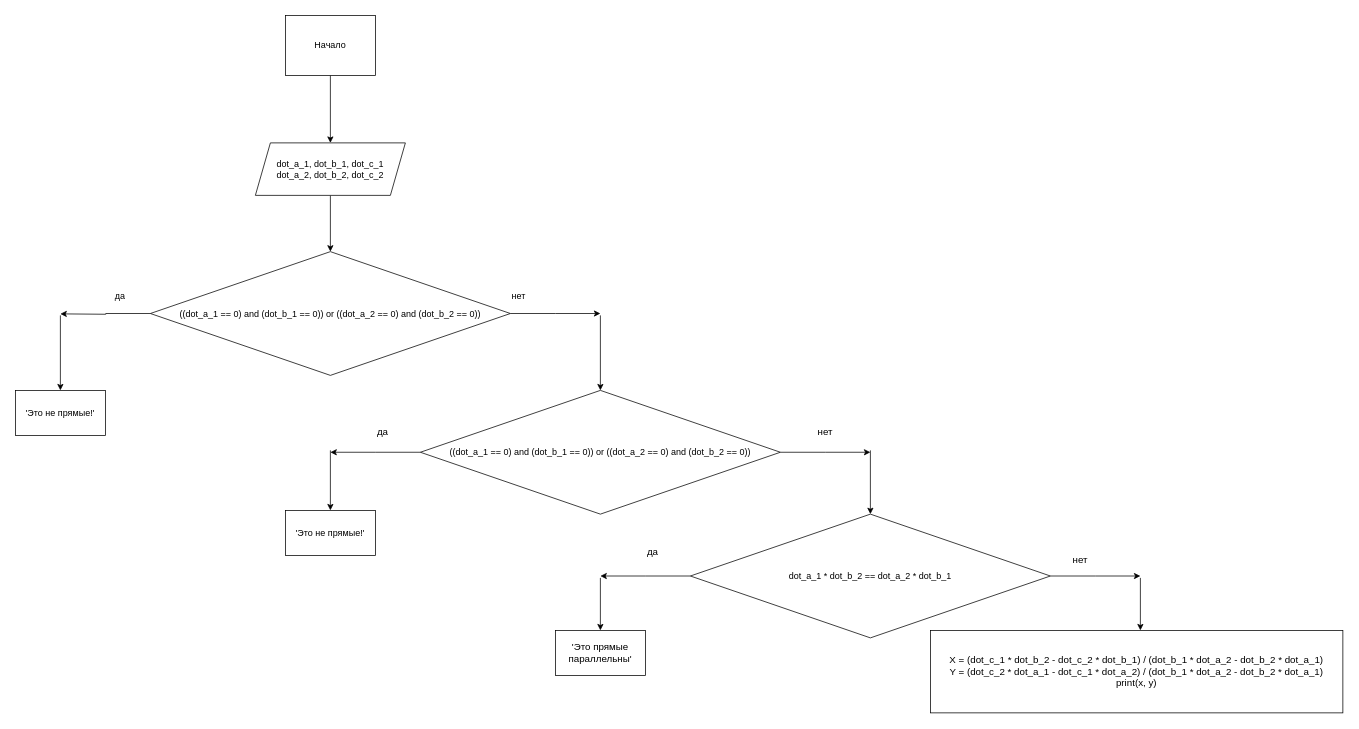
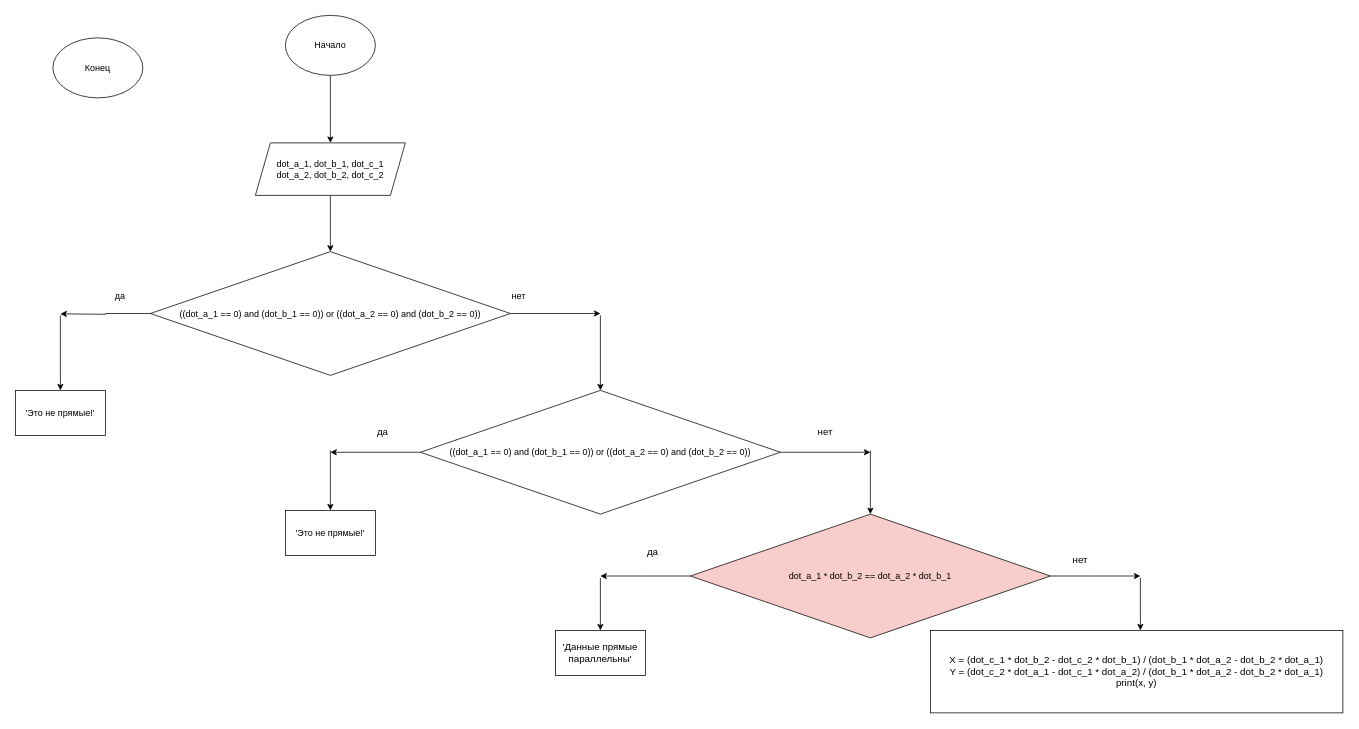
  <mxCell id="0" />
  <mxCell id="1" parent="0" />
  <mxCell id="2" value="" style="edgeStyle=orthogonalEdgeStyle;rounded=0;orthogonalLoop=1;jettySize=auto;html=1;" edge="1" parent="1" source="3" target="6"><mxGeometry relative="1" as="geometry" /></mxCell>
- <mxCell id="3" value="Начало" style="whiteSpace=wrap;html=1;rounded=0;" vertex="1" parent="1"><mxGeometry x="380" y="20" width="120" height="80" as="geometry" /></mxCell>
+ <mxCell id="3" value="Начало" style="ellipse;whiteSpace=wrap;html=1;" vertex="1" parent="1"><mxGeometry x="380" y="20" width="120" height="80" as="geometry" /></mxCell>
+ <mxCell id="4" value="Конец" style="ellipse;whiteSpace=wrap;html=1;" vertex="1" parent="1"><mxGeometry x="70" y="50" width="120" height="80" as="geometry" /></mxCell>
  <mxCell id="5" value="" style="edgeStyle=orthogonalEdgeStyle;rounded=0;orthogonalLoop=1;jettySize=auto;html=1;" edge="1" parent="1" source="6" target="9"><mxGeometry relative="1" as="geometry" /></mxCell>
  <mxCell id="6" value="dot_a_1, dot_b_1, dot_c_1&lt;br&gt;dot_a_2, dot_b_2, dot_c_2" style="shape=parallelogram;perimeter=parallelogramPerimeter;whiteSpace=wrap;html=1;fixedSize=1;" vertex="1" parent="1"><mxGeometry x="340" y="190" width="200" height="70" as="geometry" /></mxCell>
  <mxCell id="7" style="edgeStyle=orthogonalEdgeStyle;rounded=0;orthogonalLoop=1;jettySize=auto;html=1;" edge="1" parent="1" source="9"><mxGeometry relative="1" as="geometry"><mxPoint x="80" y="418" as="targetPoint" /></mxGeometry></mxCell>
  <mxCell id="8" style="edgeStyle=orthogonalEdgeStyle;rounded=0;orthogonalLoop=1;jettySize=auto;html=1;" edge="1" parent="1" source="9"><mxGeometry relative="1" as="geometry"><mxPoint x="800" y="417.5" as="targetPoint" /></mxGeometry></mxCell>
  <mxCell id="9" value="((dot_a_1 == 0) and (dot_b_1 == 0)) or ((dot_a_2 == 0) and (dot_b_2 == 0))" style="rhombus;whiteSpace=wrap;html=1;" vertex="1" parent="1"><mxGeometry x="200" y="335" width="480" height="165" as="geometry" /></mxCell>
  <mxCell id="10" value="" style="endArrow=classic;html=1;rounded=0;" edge="1" parent="1"><mxGeometry width="50" height="50" relative="1" as="geometry"><mxPoint x="80" y="420" as="sourcePoint" /><mxPoint x="80" y="520" as="targetPoint" /></mxGeometry></mxCell>
  <mxCell id="11" value="'Это не прямые!'" style="rounded=0;whiteSpace=wrap;html=1;" vertex="1" parent="1"><mxGeometry x="20" y="520" width="120" height="60" as="geometry" /></mxCell>
  <mxCell id="12" value="" style="endArrow=classic;html=1;rounded=0;" edge="1" parent="1"><mxGeometry width="50" height="50" relative="1" as="geometry"><mxPoint x="800" y="420" as="sourcePoint" /><mxPoint x="800" y="520" as="targetPoint" /></mxGeometry></mxCell>
  <mxCell id="13" value="да" style="text;html=1;strokeColor=none;fillColor=none;align=center;verticalAlign=middle;whiteSpace=wrap;rounded=0;" vertex="1" parent="1"><mxGeometry x="130" y="380" width="60" height="30" as="geometry" /></mxCell>
  <mxCell id="14" value="нет" style="text;whiteSpace=wrap;html=1;" vertex="1" parent="1"><mxGeometry x="680" y="380" width="120" height="30" as="geometry" /></mxCell>
  <mxCell id="15" value="'Это не прямые!'" style="rounded=0;whiteSpace=wrap;html=1;" vertex="1" parent="1"><mxGeometry x="380" y="680" width="120" height="60" as="geometry" /></mxCell>
  <mxCell id="16" style="edgeStyle=orthogonalEdgeStyle;rounded=0;orthogonalLoop=1;jettySize=auto;html=1;fontSize=13;" edge="1" parent="1" source="18"><mxGeometry relative="1" as="geometry"><mxPoint x="440" y="602.5" as="targetPoint" /></mxGeometry></mxCell>
  <mxCell id="17" style="edgeStyle=orthogonalEdgeStyle;rounded=0;orthogonalLoop=1;jettySize=auto;html=1;fontSize=13;" edge="1" parent="1" source="18"><mxGeometry relative="1" as="geometry"><mxPoint x="1160" y="602.5" as="targetPoint" /></mxGeometry></mxCell>
  <mxCell id="18" value="((dot_a_1 == 0) and (dot_b_1 == 0)) or ((dot_a_2 == 0) and (dot_b_2 == 0))" style="rhombus;whiteSpace=wrap;html=1;" vertex="1" parent="1"><mxGeometry x="560" y="520" width="480" height="165" as="geometry" /></mxCell>
  <mxCell id="19" value="" style="endArrow=classic;html=1;rounded=0;fontSize=13;" edge="1" parent="1" target="15"><mxGeometry width="50" height="50" relative="1" as="geometry"><mxPoint x="440" y="600" as="sourcePoint" /><mxPoint x="490" y="550" as="targetPoint" /></mxGeometry></mxCell>
  <mxCell id="20" value="да" style="text;html=1;strokeColor=none;fillColor=none;align=center;verticalAlign=middle;whiteSpace=wrap;rounded=0;fontSize=13;" vertex="1" parent="1"><mxGeometry x="480" y="560" width="60" height="30" as="geometry" /></mxCell>
  <mxCell id="21" value="" style="endArrow=classic;html=1;rounded=0;fontSize=13;" edge="1" parent="1"><mxGeometry width="50" height="50" relative="1" as="geometry"><mxPoint x="1160" y="600" as="sourcePoint" /><mxPoint x="1160" y="685" as="targetPoint" /></mxGeometry></mxCell>
  <mxCell id="22" style="edgeStyle=orthogonalEdgeStyle;rounded=0;orthogonalLoop=1;jettySize=auto;html=1;fontSize=13;" edge="1" parent="1" source="24"><mxGeometry relative="1" as="geometry"><mxPoint x="800" y="767.5" as="targetPoint" /></mxGeometry></mxCell>
  <mxCell id="23" style="edgeStyle=orthogonalEdgeStyle;rounded=0;orthogonalLoop=1;jettySize=auto;html=1;fontSize=13;" edge="1" parent="1" source="24"><mxGeometry relative="1" as="geometry"><mxPoint x="1520" y="767.5" as="targetPoint" /></mxGeometry></mxCell>
- <mxCell id="24" value="dot_a_1 * dot_b_2 == dot_a_2 * dot_b_1" style="rhombus;whiteSpace=wrap;html=1;" vertex="1" parent="1"><mxGeometry x="920" y="685" width="480" height="165" as="geometry" /></mxCell>
+ <mxCell id="24" value="dot_a_1 * dot_b_2 == dot_a_2 * dot_b_1" style="rhombus;whiteSpace=wrap;html=1;fillColor=#f8cecc;" vertex="1" parent="1"><mxGeometry x="920" y="685" width="480" height="165" as="geometry" /></mxCell>
  <mxCell id="25" value="" style="endArrow=classic;html=1;rounded=0;fontSize=13;" edge="1" parent="1"><mxGeometry width="50" height="50" relative="1" as="geometry"><mxPoint x="800" y="770" as="sourcePoint" /><mxPoint x="800" y="840" as="targetPoint" /></mxGeometry></mxCell>
  <mxCell id="26" value="" style="endArrow=classic;html=1;rounded=0;fontSize=13;" edge="1" parent="1"><mxGeometry width="50" height="50" relative="1" as="geometry"><mxPoint x="1520" y="770" as="sourcePoint" /><mxPoint x="1520" y="840" as="targetPoint" /></mxGeometry></mxCell>
- <mxCell id="27" value="'Это прямые параллельны'" style="rounded=0;whiteSpace=wrap;html=1;fontSize=13;" vertex="1" parent="1"><mxGeometry x="740" y="840" width="120" height="60" as="geometry" /></mxCell>
+ <mxCell id="27" value="'Данные прямые параллельны'" style="rounded=0;whiteSpace=wrap;html=1;fontSize=13;" vertex="1" parent="1"><mxGeometry x="740" y="840" width="120" height="60" as="geometry" /></mxCell>
  <mxCell id="28" value="нет" style="text;html=1;strokeColor=none;fillColor=none;align=center;verticalAlign=middle;whiteSpace=wrap;rounded=0;fontSize=13;" vertex="1" parent="1"><mxGeometry x="1070" y="560" width="60" height="30" as="geometry" /></mxCell>
  <mxCell id="29" value="нет" style="text;html=1;strokeColor=none;fillColor=none;align=center;verticalAlign=middle;whiteSpace=wrap;rounded=0;fontSize=13;" vertex="1" parent="1"><mxGeometry x="1410" y="730" width="60" height="30" as="geometry" /></mxCell>
  <mxCell id="30" value="да" style="text;html=1;strokeColor=none;fillColor=none;align=center;verticalAlign=middle;whiteSpace=wrap;rounded=0;fontSize=13;" vertex="1" parent="1"><mxGeometry x="840" y="720" width="60" height="30" as="geometry" /></mxCell>
  <mxCell id="31" value="&lt;div&gt;X = (dot_c_1 * dot_b_2 - dot_c_2 * dot_b_1) / (dot_b_1 * dot_a_2 - dot_b_2 * dot_a_1)&lt;/div&gt;&lt;div&gt;Y = (dot_c_2 * dot_a_1 - dot_c_1 * dot_a_2) / (dot_b_1 * dot_a_2 - dot_b_2 * dot_a_1)&lt;/div&gt;&lt;div&gt;print(x, y)&lt;/div&gt;" style="rounded=0;whiteSpace=wrap;html=1;fontSize=13;" vertex="1" parent="1"><mxGeometry x="1240" y="840" width="550" height="110" as="geometry" /></mxCell>
